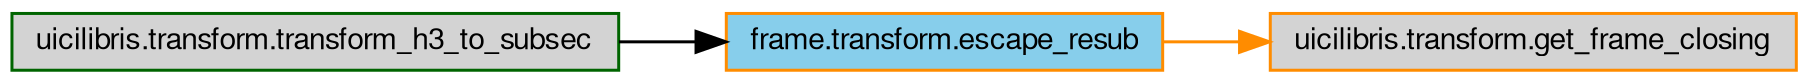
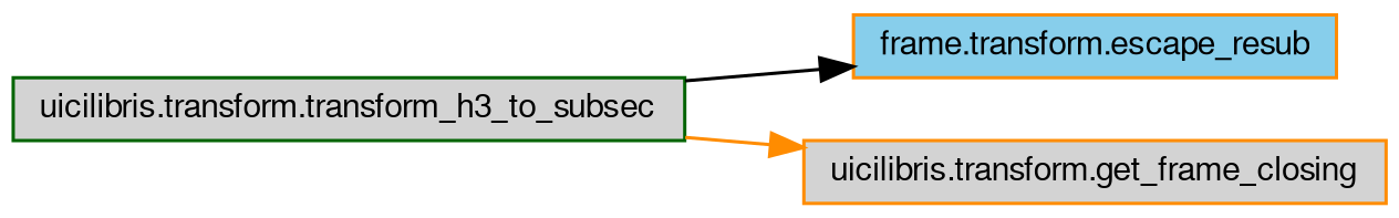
  digraph {
    rankdir=LR
    node [color=darkorange fillcolor=lightgrey fontname=FreeSans fontsize=10 shape=record style=filled]
    edge [fontname=FreeSans fontsize=10 labelfontname=FreeSans labelfontsize=10 style=solid]
    n1 [color=darkgreen fontcolor=black height=0.2 label="uicilibris.transform.transform_h3_to_subsec" width=0.4]
    n2 [fillcolor=skyblue height=0.2 label="frame.transform.escape_resub" width=0.4]
    n3 [height=0.2 label="uicilibris.transform.get_frame_closing" width=0.4]
    n1 -> n2 [color=black]
-   n2 -> n3 [color=darkorange]
+   n1 -> n3 [color=darkorange]
  }
